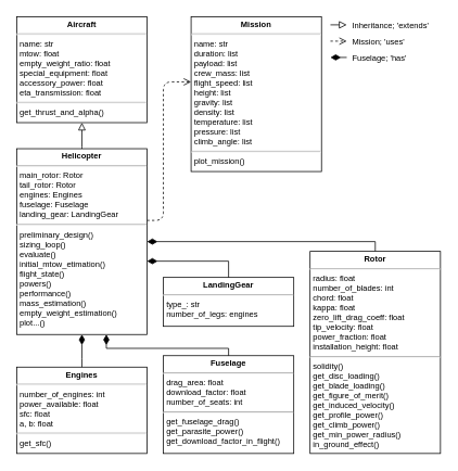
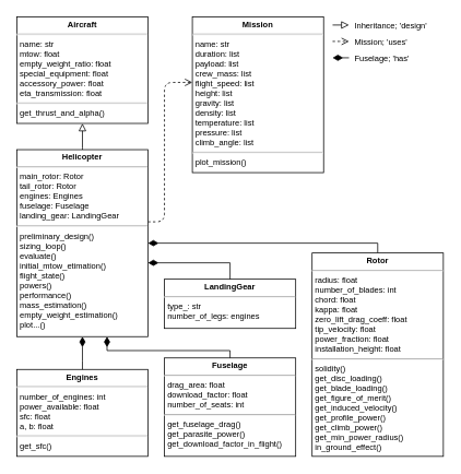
  <mxCell id="0" />
  <mxCell id="1" parent="0" />
  <mxCell id="2" style="edgeStyle=orthogonalEdgeStyle;rounded=0;orthogonalLoop=1;jettySize=auto;html=1;fontSize=10;endArrow=block;endFill=0;shadow=0;sketch=0;endSize=7;" parent="1" source="4" target="5" edge="1"><mxGeometry relative="1" as="geometry"><mxPoint x="200" y="165" as="targetPoint" /><Array as="points"><mxPoint x="100" y="180" /><mxPoint x="100" y="180" /></Array></mxGeometry></mxCell>
  <mxCell id="3" style="edgeStyle=orthogonalEdgeStyle;curved=0;rounded=1;sketch=0;orthogonalLoop=1;jettySize=auto;html=1;dashed=1;endArrow=open;endFill=0;shadow=0;endSize=7;" parent="1" source="4" target="8" edge="1"><mxGeometry relative="1" as="geometry"><Array as="points"><mxPoint x="200" y="270" /><mxPoint x="200" y="100" /></Array></mxGeometry></mxCell>
  <mxCell id="4" value="&lt;p style=&quot;margin: 4px 0px 0px ; text-align: center ; font-size: 10px&quot;&gt;&lt;b style=&quot;font-size: 10px&quot;&gt;Helicopter&lt;/b&gt;&lt;/p&gt;&lt;hr style=&quot;font-size: 10px&quot;&gt;&lt;p style=&quot;margin: 0px 0px 0px 4px ; font-size: 10px&quot;&gt;main_rotor: Rotor&lt;/p&gt;&lt;p style=&quot;margin: 0px 0px 0px 4px ; font-size: 10px&quot;&gt;tail_rotor: Rotor&lt;/p&gt;&lt;p style=&quot;margin: 0px 0px 0px 4px ; font-size: 10px&quot;&gt;engines: Engines&lt;/p&gt;&lt;p style=&quot;margin: 0px 0px 0px 4px ; font-size: 10px&quot;&gt;fuselage: Fuselage&lt;/p&gt;&lt;p style=&quot;margin: 0px 0px 0px 4px ; font-size: 10px&quot;&gt;landing_gear: LandingGear&lt;/p&gt;&lt;hr style=&quot;font-size: 10px&quot;&gt;&lt;p style=&quot;margin: 0px 0px 0px 4px ; font-size: 10px&quot;&gt;preliminary_design()&lt;/p&gt;&lt;p style=&quot;margin: 0px 0px 0px 4px ; font-size: 10px&quot;&gt;sizing_loop()&lt;br&gt;evaluate()&lt;/p&gt;&lt;p style=&quot;margin: 0px 0px 0px 4px ; font-size: 10px&quot;&gt;initial_mtow_etimation()&lt;/p&gt;&lt;p style=&quot;margin: 0px 0px 0px 4px ; font-size: 10px&quot;&gt;&lt;span&gt;flight_state()&lt;/span&gt;&lt;br&gt;&lt;/p&gt;&lt;p style=&quot;margin: 0px 0px 0px 4px ; font-size: 10px&quot;&gt;powers()&lt;/p&gt;&lt;p style=&quot;margin: 0px 0px 0px 4px ; font-size: 10px&quot;&gt;performance()&lt;/p&gt;&lt;p style=&quot;margin: 0px 0px 0px 4px ; font-size: 10px&quot;&gt;mass_estimation()&lt;/p&gt;&lt;p style=&quot;margin: 0px 0px 0px 4px ; font-size: 10px&quot;&gt;empty_weight_estimation()&lt;/p&gt;&lt;p style=&quot;margin: 0px 0px 0px 4px ; font-size: 10px&quot;&gt;plot...&lt;span&gt;()&lt;/span&gt;&lt;/p&gt;" style="verticalAlign=top;align=left;overflow=fill;fontSize=10;fontFamily=Helvetica;html=1;shadow=0;sketch=0;" parent="1" vertex="1"><mxGeometry x="20" y="182" width="160" height="228" as="geometry" /></mxCell>
  <mxCell id="5" value="&lt;p style=&quot;margin: 4px 0px 0px ; text-align: center ; font-size: 10px&quot;&gt;&lt;b style=&quot;font-size: 10px&quot;&gt;Aircraft&lt;/b&gt;&lt;/p&gt;&lt;hr style=&quot;font-size: 10px&quot;&gt;&lt;p style=&quot;margin: 0px 0px 0px 4px ; font-size: 10px&quot;&gt;name: str&lt;/p&gt;&lt;p style=&quot;margin: 0px 0px 0px 4px ; font-size: 10px&quot;&gt;mtow: float&lt;/p&gt;&lt;p style=&quot;margin: 0px 0px 0px 4px ; font-size: 10px&quot;&gt;empty_weight_ratio: float&lt;/p&gt;&lt;p style=&quot;margin: 0px 0px 0px 4px ; font-size: 10px&quot;&gt;special_equipment: float&lt;br&gt;&lt;span&gt;accessory_power: float&lt;/span&gt;&lt;br&gt;&lt;/p&gt;&lt;p style=&quot;margin: 0px 0px 0px 4px ; font-size: 10px&quot;&gt;eta_transmission: float&lt;/p&gt;&lt;hr&gt;&lt;p style=&quot;margin: 0px 0px 0px 4px&quot;&gt;&lt;span&gt;get_thrust_and_alpha()&lt;/span&gt;&lt;br&gt;&lt;/p&gt;&lt;p style=&quot;margin: 0px 0px 0px 4px ; font-size: 10px&quot;&gt;&lt;br&gt;&lt;/p&gt;" style="verticalAlign=top;align=left;overflow=fill;fontSize=10;fontFamily=Helvetica;html=1;shadow=0;sketch=0;" parent="1" vertex="1"><mxGeometry x="20" y="20" width="160" height="130" as="geometry" /></mxCell>
  <mxCell id="6" style="edgeStyle=orthogonalEdgeStyle;rounded=0;sketch=0;orthogonalLoop=1;jettySize=auto;html=1;shadow=0;fontSize=10;endArrow=diamondThin;endFill=1;endSize=10;" parent="1" source="7" target="4" edge="1"><mxGeometry relative="1" as="geometry"><Array as="points"><mxPoint x="460" y="296" /></Array><mxPoint x="350" y="270" as="sourcePoint" /></mxGeometry></mxCell>
  <mxCell id="7" value="&lt;p style=&quot;margin: 4px 0px 0px ; text-align: center ; font-size: 10px&quot;&gt;&lt;b style=&quot;font-size: 10px&quot;&gt;Rotor&lt;/b&gt;&lt;/p&gt;&lt;hr style=&quot;font-size: 10px&quot;&gt;&lt;p style=&quot;margin: 0px 0px 0px 4px ; font-size: 10px&quot;&gt;radius: float&lt;/p&gt;&lt;p style=&quot;margin: 0px 0px 0px 4px ; font-size: 10px&quot;&gt;number_of_blades: int&lt;/p&gt;&lt;p style=&quot;margin: 0px 0px 0px 4px ; font-size: 10px&quot;&gt;chord: float&lt;/p&gt;&lt;p style=&quot;margin: 0px 0px 0px 4px ; font-size: 10px&quot;&gt;kappa: float&lt;/p&gt;&lt;p style=&quot;margin: 0px 0px 0px 4px ; font-size: 10px&quot;&gt;zero_lift_drag_coeff: float&lt;/p&gt;&lt;p style=&quot;margin: 0px 0px 0px 4px ; font-size: 10px&quot;&gt;tip_velocity: float&lt;/p&gt;&lt;p style=&quot;margin: 0px 0px 0px 4px ; font-size: 10px&quot;&gt;power_fraction: float&lt;/p&gt;&lt;p style=&quot;margin: 0px 0px 0px 4px ; font-size: 10px&quot;&gt;installation_height: float&lt;/p&gt;&lt;hr style=&quot;font-size: 10px&quot;&gt;&lt;p style=&quot;margin: 0px 0px 0px 4px ; font-size: 10px&quot;&gt;solidity()&lt;/p&gt;&lt;p style=&quot;margin: 0px 0px 0px 4px ; font-size: 10px&quot;&gt;get_disc_loading()&lt;/p&gt;&lt;p style=&quot;margin: 0px 0px 0px 4px ; font-size: 10px&quot;&gt;get_blade_loading()&lt;br&gt;&lt;/p&gt;&lt;p style=&quot;margin: 0px 0px 0px 4px ; font-size: 10px&quot;&gt;get_figure_of_merit()&lt;/p&gt;&lt;p style=&quot;margin: 0px 0px 0px 4px ; font-size: 10px&quot;&gt;get_induced_velocity()&lt;/p&gt;&lt;p style=&quot;margin: 0px 0px 0px 4px ; font-size: 10px&quot;&gt;get_profile_power()&lt;br&gt;get_climb_power()&lt;/p&gt;&lt;p style=&quot;margin: 0px 0px 0px 4px ; font-size: 10px&quot;&gt;get_min_power_radius()&lt;/p&gt;&lt;p style=&quot;margin: 0px 0px 0px 4px ; font-size: 10px&quot;&gt;in_ground_effect()&lt;br&gt;&lt;/p&gt;" style="verticalAlign=top;align=left;overflow=fill;fontSize=10;fontFamily=Helvetica;html=1;shadow=0;sketch=0;" parent="1" vertex="1"><mxGeometry x="380" y="308" width="160" height="248" as="geometry" /></mxCell>
  <mxCell id="8" value="&lt;p style=&quot;margin: 4px 0px 0px ; text-align: center ; font-size: 10px&quot;&gt;&lt;b style=&quot;font-size: 10px&quot;&gt;Mission&lt;/b&gt;&lt;/p&gt;&lt;hr style=&quot;font-size: 10px&quot;&gt;&lt;p style=&quot;margin: 0px 0px 0px 4px ; font-size: 10px&quot;&gt;&lt;span&gt;name: str&lt;/span&gt;&lt;br&gt;&lt;/p&gt;&lt;p style=&quot;margin: 0px 0px 0px 4px ; font-size: 10px&quot;&gt;&lt;span&gt;duration: list&lt;/span&gt;&lt;br&gt;&lt;/p&gt;&lt;p style=&quot;margin: 0px 0px 0px 4px ; font-size: 10px&quot;&gt;&lt;span&gt;payload: list&amp;nbsp;&lt;/span&gt;&lt;/p&gt;&lt;p style=&quot;margin: 0px 0px 0px 4px ; font-size: 10px&quot;&gt;&lt;span&gt;crew_mass: list&lt;/span&gt;&lt;/p&gt;&lt;p style=&quot;margin: 0px 0px 0px 4px ; font-size: 10px&quot;&gt;&lt;span&gt;flight_speed: list&lt;/span&gt;&lt;/p&gt;&lt;p style=&quot;margin: 0px 0px 0px 4px ; font-size: 10px&quot;&gt;&lt;span&gt;height: list&lt;/span&gt;&lt;/p&gt;&lt;p style=&quot;margin: 0px 0px 0px 4px ; font-size: 10px&quot;&gt;&lt;span&gt;gravity: list&lt;/span&gt;&lt;/p&gt;&lt;p style=&quot;margin: 0px 0px 0px 4px ; font-size: 10px&quot;&gt;&lt;span&gt;density: list&lt;/span&gt;&lt;/p&gt;&lt;p style=&quot;margin: 0px 0px 0px 4px ; font-size: 10px&quot;&gt;&lt;span&gt;temperature: list&lt;/span&gt;&lt;/p&gt;&lt;p style=&quot;margin: 0px 0px 0px 4px ; font-size: 10px&quot;&gt;&lt;span&gt;pressure: list&lt;/span&gt;&lt;/p&gt;&lt;p style=&quot;margin: 0px 0px 0px 4px ; font-size: 10px&quot;&gt;&lt;span&gt;climb_angle: list&lt;/span&gt;&lt;span&gt;&lt;br&gt;&lt;/span&gt;&lt;/p&gt;&lt;hr style=&quot;font-size: 10px&quot;&gt;&lt;p style=&quot;margin: 0px 0px 0px 4px ; font-size: 10px&quot;&gt;&lt;span&gt;plot_mission()&lt;/span&gt;&lt;br&gt;&lt;/p&gt;&lt;p style=&quot;margin: 0px 0px 0px 4px ; font-size: 10px&quot;&gt;&lt;br&gt;&lt;/p&gt;" style="verticalAlign=top;align=left;overflow=fill;fontSize=10;fontFamily=Helvetica;html=1;shadow=0;sketch=0;" parent="1" vertex="1"><mxGeometry x="234" y="20" width="160" height="190" as="geometry" /></mxCell>
  <mxCell id="9" style="edgeStyle=orthogonalEdgeStyle;rounded=0;orthogonalLoop=1;jettySize=auto;html=1;fontSize=10;endArrow=block;endFill=0;shadow=0;sketch=0;endSize=7;" parent="1" edge="1"><mxGeometry relative="1" as="geometry"><mxPoint x="405" y="30" as="sourcePoint" /><mxPoint x="425" y="30" as="targetPoint" /><Array as="points"><mxPoint x="405" y="30" /><mxPoint x="405" y="30" /></Array></mxGeometry></mxCell>
- <mxCell id="10" value="Inheritance; 'extends'" style="text;html=1;align=left;verticalAlign=middle;resizable=0;points=[];autosize=1;strokeColor=none;fillColor=none;fontSize=10;" parent="1" vertex="1"><mxGeometry x="430" y="20" width="110" height="20" as="geometry" /></mxCell>
+ <mxCell id="10" value="Inheritance; 'design'" style="text;html=1;align=left;verticalAlign=middle;resizable=0;points=[];autosize=1;strokeColor=none;fillColor=none;fontSize=10;" parent="1" vertex="1"><mxGeometry x="430" y="20" width="110" height="20" as="geometry" /></mxCell>
  <mxCell id="11" style="edgeStyle=orthogonalEdgeStyle;curved=0;rounded=1;sketch=0;orthogonalLoop=1;jettySize=auto;html=1;dashed=1;endArrow=open;endFill=0;shadow=0;endSize=7;" parent="1" edge="1"><mxGeometry relative="1" as="geometry"><mxPoint x="405" y="50" as="sourcePoint" /><mxPoint x="425" y="50" as="targetPoint" /><Array as="points"><mxPoint x="420" y="50" /></Array></mxGeometry></mxCell>
  <mxCell id="12" value="Mission; 'uses'" style="text;html=1;align=left;verticalAlign=middle;resizable=0;points=[];autosize=1;strokeColor=none;fillColor=none;fontSize=10;" parent="1" vertex="1"><mxGeometry x="430" y="40" width="100" height="20" as="geometry" /></mxCell>
  <mxCell id="13" style="edgeStyle=orthogonalEdgeStyle;rounded=0;orthogonalLoop=1;jettySize=auto;html=1;fontSize=10;endArrow=diamondThin;endFill=1;shadow=0;sketch=0;endSize=10;" parent="1" edge="1"><mxGeometry relative="1" as="geometry"><mxPoint x="425" y="70" as="sourcePoint" /><mxPoint x="405" y="70" as="targetPoint" /><Array as="points"><mxPoint x="425" y="70" /><mxPoint x="425" y="70" /></Array></mxGeometry></mxCell>
  <mxCell id="14" value="Fuselage; 'has'" style="text;html=1;align=left;verticalAlign=middle;resizable=0;points=[];autosize=1;strokeColor=none;fillColor=none;fontSize=10;" parent="1" vertex="1"><mxGeometry x="430" y="60" width="100" height="20" as="geometry" /></mxCell>
  <mxCell id="15" value="&lt;p style=&quot;margin: 4px 0px 0px ; text-align: center ; font-size: 10px&quot;&gt;&lt;b style=&quot;font-size: 10px&quot;&gt;Engines&lt;/b&gt;&lt;/p&gt;&lt;hr style=&quot;font-size: 10px&quot;&gt;&lt;p style=&quot;margin: 0px 0px 0px 4px ; font-size: 10px&quot;&gt;number_of_engines: int&lt;/p&gt;&lt;p style=&quot;margin: 0px 0px 0px 4px ; font-size: 10px&quot;&gt;power_available: float&lt;/p&gt;&lt;p style=&quot;margin: 0px 0px 0px 4px ; font-size: 10px&quot;&gt;sfc: float&lt;/p&gt;&lt;p style=&quot;margin: 0px 0px 0px 4px ; font-size: 10px&quot;&gt;a, b: float&lt;/p&gt;&lt;hr style=&quot;font-size: 10px&quot;&gt;&lt;p style=&quot;margin: 0px 0px 0px 4px ; font-size: 10px&quot;&gt;get_sfc()&lt;/p&gt;" style="verticalAlign=top;align=left;overflow=fill;fontSize=10;fontFamily=Helvetica;html=1;shadow=0;sketch=0;" parent="1" vertex="1"><mxGeometry x="20" y="450" width="160" height="106" as="geometry" /></mxCell>
  <mxCell id="16" style="edgeStyle=orthogonalEdgeStyle;rounded=0;sketch=0;orthogonalLoop=1;jettySize=auto;html=1;shadow=0;fontSize=10;endArrow=diamondThin;endFill=1;endSize=10;" parent="1" source="15" target="4" edge="1"><mxGeometry relative="1" as="geometry"><Array as="points"><mxPoint x="100" y="440" /><mxPoint x="100" y="440" /></Array><mxPoint x="480" y="70" as="sourcePoint" /><mxPoint x="424" y="70" as="targetPoint" /></mxGeometry></mxCell>
  <mxCell id="17" value="&lt;p style=&quot;margin: 4px 0px 0px ; text-align: center ; font-size: 10px&quot;&gt;&lt;b style=&quot;font-size: 10px&quot;&gt;Fuselage&lt;/b&gt;&lt;/p&gt;&lt;hr style=&quot;font-size: 10px&quot;&gt;&lt;p style=&quot;margin: 0px 0px 0px 4px ; font-size: 10px&quot;&gt;drag_area: float&lt;br&gt;&lt;/p&gt;&lt;p style=&quot;margin: 0px 0px 0px 4px ; font-size: 10px&quot;&gt;download_factor: float&lt;br&gt;&lt;/p&gt;&lt;p style=&quot;margin: 0px 0px 0px 4px ; font-size: 10px&quot;&gt;number_of_seats: int&lt;br&gt;&lt;/p&gt;&lt;hr style=&quot;font-size: 10px&quot;&gt;&lt;p style=&quot;margin: 0px 0px 0px 4px&quot;&gt;get_fuselage_drag()&lt;br&gt;&lt;/p&gt;&lt;p style=&quot;margin: 0px 0px 0px 4px&quot;&gt;get_parasite_power()&lt;/p&gt;&lt;p style=&quot;margin: 0px 0px 0px 4px&quot;&gt;get_download_factor_in_flight()&lt;br&gt;&lt;/p&gt;&lt;p style=&quot;margin: 0px 0px 0px 4px&quot;&gt;&lt;br&gt;&lt;/p&gt;" style="verticalAlign=top;align=left;overflow=fill;fontSize=10;fontFamily=Helvetica;html=1;shadow=0;sketch=0;" vertex="1" parent="1"><mxGeometry x="200" y="436" width="160" height="120" as="geometry" /></mxCell>
  <mxCell id="18" value="&lt;p style=&quot;margin: 4px 0px 0px ; text-align: center ; font-size: 10px&quot;&gt;&lt;b style=&quot;font-size: 10px&quot;&gt;LandingGear&lt;/b&gt;&lt;/p&gt;&lt;hr style=&quot;font-size: 10px&quot;&gt;&lt;p style=&quot;margin: 0px 0px 0px 4px&quot;&gt;type_: str&lt;br&gt;number_of_legs: engines&lt;/p&gt;&lt;p style=&quot;margin: 0px 0px 0px 4px ; font-size: 10px&quot;&gt;&lt;br&gt;&lt;/p&gt;" style="verticalAlign=top;align=left;overflow=fill;fontSize=10;fontFamily=Helvetica;html=1;shadow=0;sketch=0;" vertex="1" parent="1"><mxGeometry x="200" y="340" width="160" height="60" as="geometry" /></mxCell>
  <mxCell id="19" style="edgeStyle=orthogonalEdgeStyle;rounded=0;sketch=0;orthogonalLoop=1;jettySize=auto;html=1;shadow=0;fontSize=10;endArrow=diamondThin;endFill=1;endSize=10;" edge="1" parent="1" source="18" target="4"><mxGeometry relative="1" as="geometry"><Array as="points"><mxPoint x="280" y="320" /></Array><mxPoint x="470" y="318" as="sourcePoint" /><mxPoint x="190" y="306" as="targetPoint" /></mxGeometry></mxCell>
  <mxCell id="20" style="edgeStyle=orthogonalEdgeStyle;rounded=0;sketch=0;orthogonalLoop=1;jettySize=auto;html=1;shadow=0;fontSize=10;endArrow=diamondThin;endFill=1;endSize=10;" edge="1" parent="1" source="17" target="4"><mxGeometry relative="1" as="geometry"><Array as="points"><mxPoint x="280" y="427" /><mxPoint x="130" y="427" /></Array><mxPoint x="110" y="460" as="sourcePoint" /><mxPoint x="110" y="420" as="targetPoint" /></mxGeometry></mxCell>
